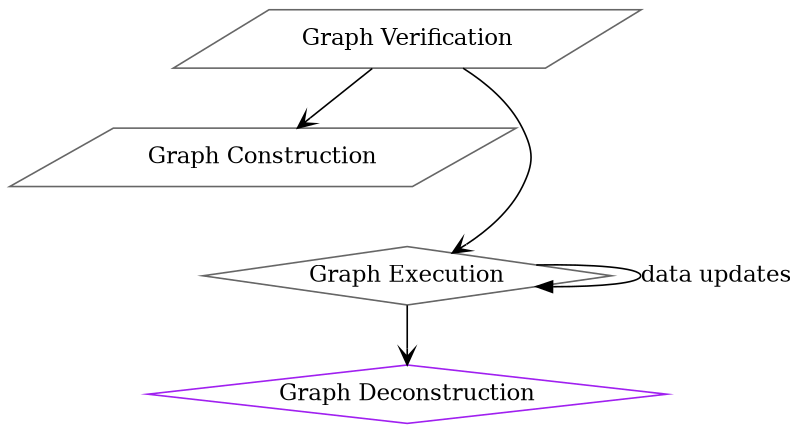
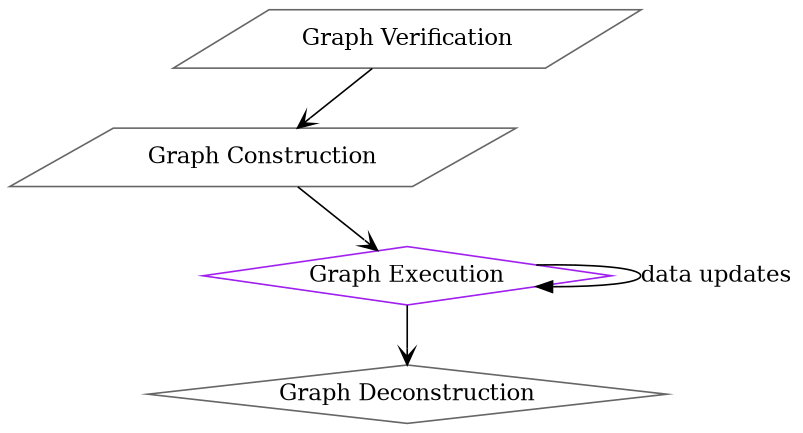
  digraph {
    node [color=gray40 shape=parallelogram]
    edge [arrowhead=vee]
    n1 [label="Graph Construction"]
    n2 [label="Graph Verification"]
-   n3 [label="Graph Execution" shape=diamond]
-   n4 [color=purple label="Graph Deconstruction" shape=diamond]
+   n3 [color=purple label="Graph Execution" shape=diamond]
+   n4 [label="Graph Deconstruction" shape=diamond]
    n2 -> n1
-   n2 -> n3
+   n1 -> n3
    n3 -> n3 [arrowhead=normal label="data updates"]
    n3 -> n4
  }
